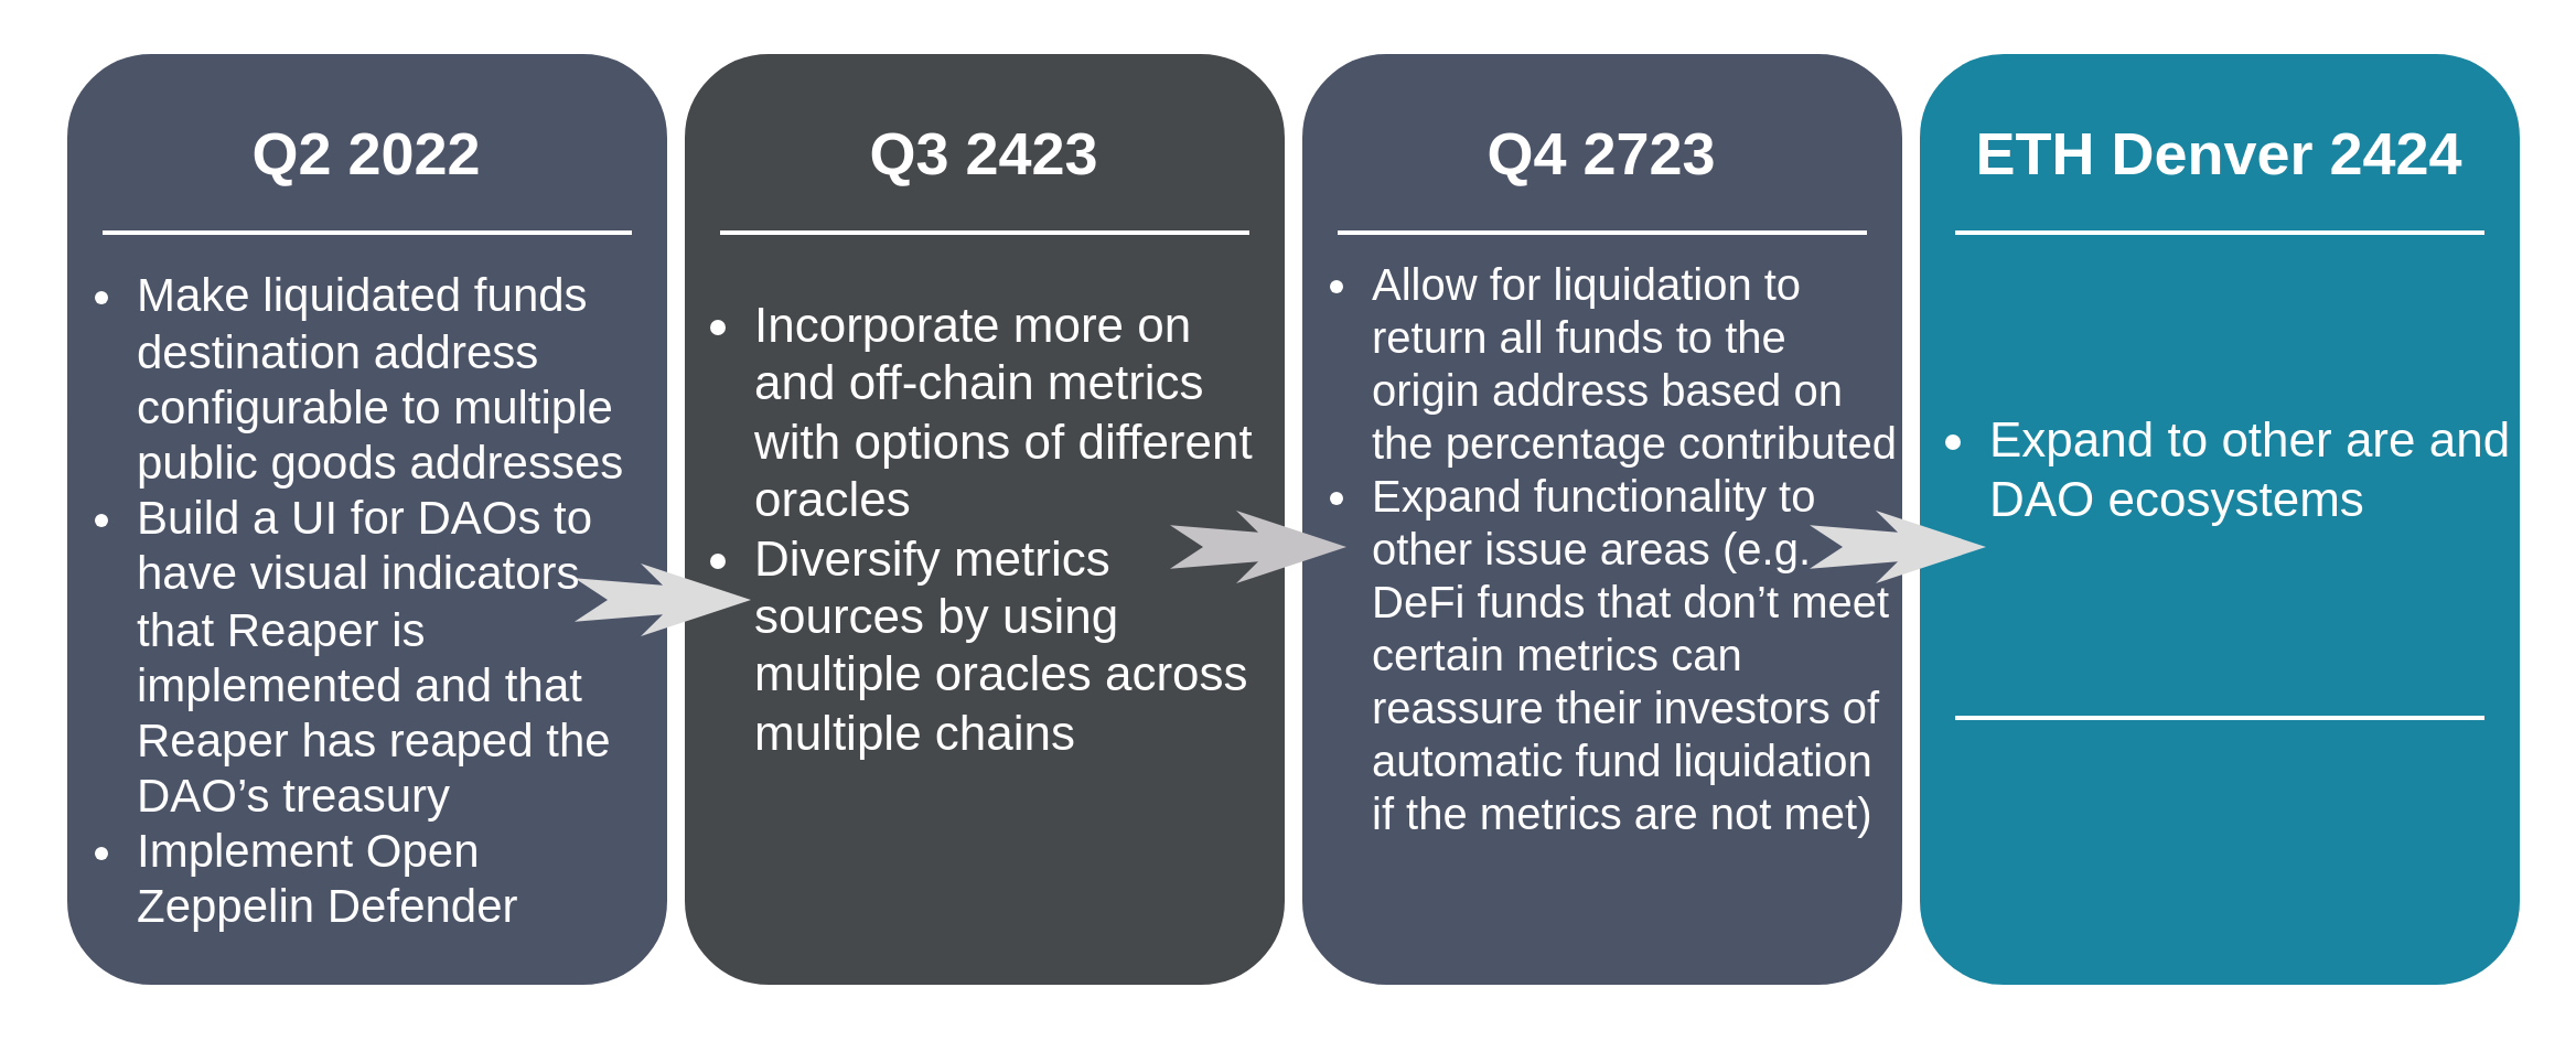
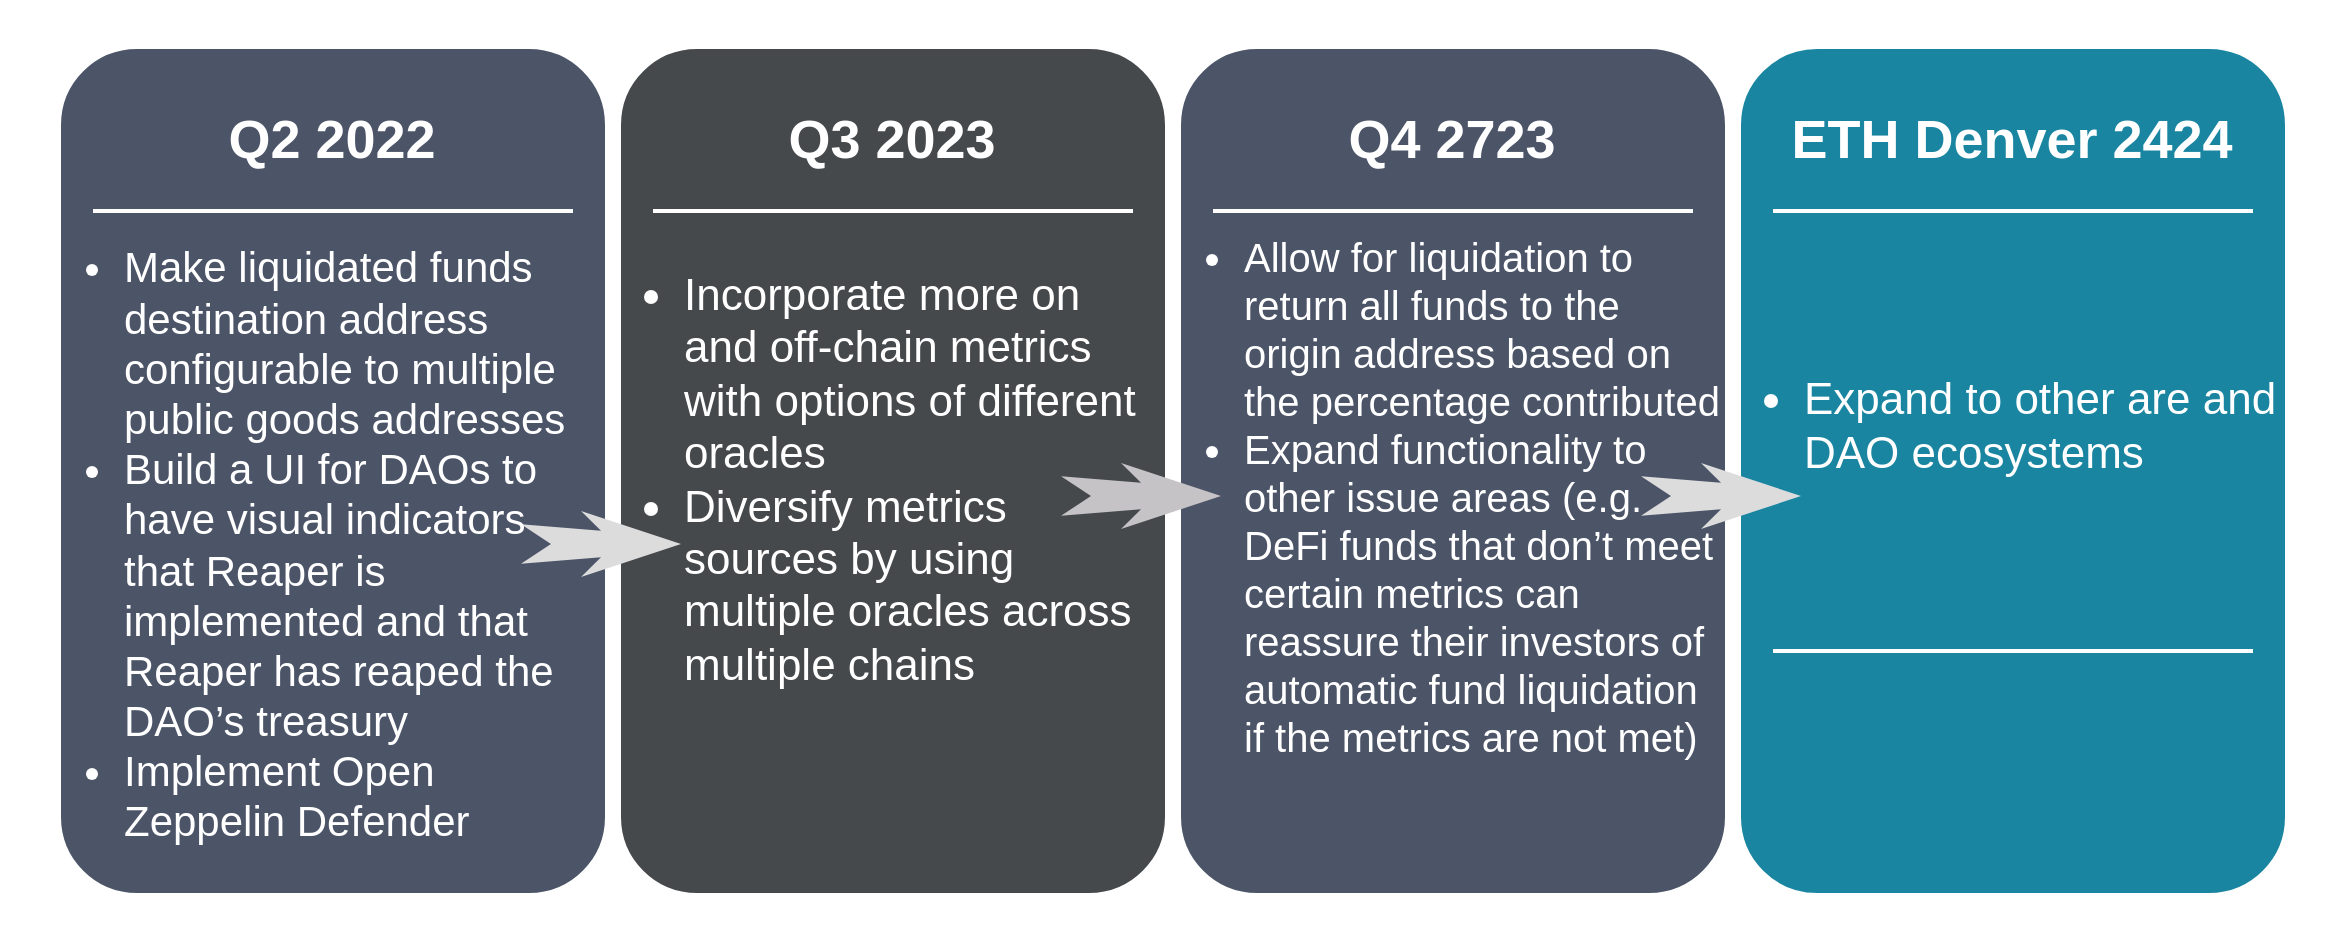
  <mxCell id="0" />
  <mxCell id="1" parent="0" />
  <mxCell id="2" value="" style="whiteSpace=wrap;html=1;rounded=1;shadow=0;strokeWidth=8;fontSize=20;align=center;fillColor=#4C5468;strokeColor=#FFFFFF;fontColor=#ffffff;" vertex="1" parent="1"><mxGeometry x="26" y="20" width="280" height="430" as="geometry" /></mxCell>
  <mxCell id="3" value="Q2 2022" style="text;html=1;strokeColor=none;fillColor=none;align=center;verticalAlign=middle;whiteSpace=wrap;rounded=0;shadow=0;fontSize=27;fontColor=#FFFFFF;fontStyle=1" vertex="1" parent="1"><mxGeometry x="26" y="40" width="280" height="60" as="geometry" /></mxCell>
  <mxCell id="4" value="" style="line;strokeWidth=2;html=1;rounded=0;shadow=0;fontSize=27;align=center;fillColor=none;strokeColor=#FFFFFF;" vertex="1" parent="1"><mxGeometry x="46" y="100" width="240" height="10" as="geometry" /></mxCell>
  <mxCell id="5" value="" style="whiteSpace=wrap;html=1;rounded=1;shadow=0;strokeWidth=8;fontSize=20;align=center;fillColor=#46494C;strokeColor=#FFFFFF;fontColor=#ffffff;" vertex="1" parent="1"><mxGeometry x="306" y="20" width="280" height="430" as="geometry" /></mxCell>
- <mxCell id="6" value="Q3 2423" style="text;html=1;strokeColor=none;fillColor=none;align=center;verticalAlign=middle;whiteSpace=wrap;rounded=0;shadow=0;fontSize=27;fontColor=#FFFFFF;fontStyle=1" vertex="1" parent="1"><mxGeometry x="306" y="40" width="280" height="60" as="geometry" /></mxCell>
+ <mxCell id="6" value="Q3 2023" style="text;html=1;strokeColor=none;fillColor=none;align=center;verticalAlign=middle;whiteSpace=wrap;rounded=0;shadow=0;fontSize=27;fontColor=#FFFFFF;fontStyle=1" vertex="1" parent="1"><mxGeometry x="306" y="40" width="280" height="60" as="geometry" /></mxCell>
  <mxCell id="7" value="" style="line;strokeWidth=2;html=1;rounded=0;shadow=0;fontSize=27;align=center;fillColor=none;strokeColor=#FFFFFF;" vertex="1" parent="1"><mxGeometry x="326" y="100" width="240" height="10" as="geometry" /></mxCell>
  <mxCell id="8" value="" style="whiteSpace=wrap;html=1;rounded=1;shadow=0;strokeWidth=8;fontSize=20;align=center;fillColor=#4C5468;strokeColor=#FFFFFF;fontColor=#ffffff;" vertex="1" parent="1"><mxGeometry x="586" y="20" width="280" height="430" as="geometry" /></mxCell>
  <mxCell id="9" value="Q4 2723" style="text;html=1;strokeColor=none;fillColor=none;align=center;verticalAlign=middle;whiteSpace=wrap;rounded=0;shadow=0;fontSize=27;fontColor=#FFFFFF;fontStyle=1" vertex="1" parent="1"><mxGeometry x="586" y="40" width="280" height="60" as="geometry" /></mxCell>
  <mxCell id="10" value="" style="line;strokeWidth=2;html=1;rounded=0;shadow=0;fontSize=27;align=center;fillColor=none;strokeColor=#FFFFFF;" vertex="1" parent="1"><mxGeometry x="606" y="100" width="240" height="10" as="geometry" /></mxCell>
  <mxCell id="11" value="" style="whiteSpace=wrap;html=1;rounded=1;shadow=0;strokeWidth=8;fontSize=20;align=center;fillColor=#1985A1;strokeColor=#FFFFFF;fontColor=#ffffff;" vertex="1" parent="1"><mxGeometry x="866" y="20" width="280" height="430" as="geometry" /></mxCell>
  <mxCell id="12" value="ETH Denver 2424" style="text;html=1;strokeColor=none;fillColor=none;align=center;verticalAlign=middle;whiteSpace=wrap;rounded=0;shadow=0;fontSize=27;fontColor=#FFFFFF;fontStyle=1" vertex="1" parent="1"><mxGeometry x="866" y="40" width="280" height="60" as="geometry" /></mxCell>
  <mxCell id="13" value="" style="line;strokeWidth=2;html=1;rounded=0;shadow=0;fontSize=27;align=center;fillColor=none;strokeColor=#FFFFFF;" vertex="1" parent="1"><mxGeometry x="886" y="100" width="240" height="10" as="geometry" /></mxCell>
  <mxCell id="14" value="" style="line;strokeWidth=2;html=1;rounded=0;shadow=0;fontSize=27;align=center;fillColor=none;strokeColor=#FFFFFF;" vertex="1" parent="1"><mxGeometry x="886" y="320" width="240" height="10" as="geometry" /></mxCell>
  <mxCell id="15" value="" style="html=1;shadow=0;dashed=0;align=center;verticalAlign=middle;shape=mxgraph.arrows2.stylisedArrow;dy=0.6;dx=40;notch=15;feather=0.4;rounded=0;strokeWidth=1;fontSize=27;strokeColor=none;fillColor=#DCDCDD;" vertex="1" parent="1"><mxGeometry x="260" y="255" width="80" height="33" as="geometry" /></mxCell>
  <mxCell id="16" value="&lt;ul style=&quot;font-size: 21px;&quot;&gt;&lt;li&gt;&lt;font style=&quot;font-size: 21px;&quot;&gt;Make liquidated funds destination address configurable to multiple public goods addresses&lt;/font&gt;&lt;/li&gt;&lt;li&gt;Build a UI for DAOs to have visual indicators that Reaper is implemented and that Reaper has reaped the DAO’s treasury&lt;br&gt;&lt;/li&gt;&lt;li&gt;Implement Open Zeppelin Defender&lt;/li&gt;&lt;/ul&gt;" style="text;html=1;strokeColor=none;fillColor=none;align=left;verticalAlign=middle;whiteSpace=wrap;rounded=0;shadow=0;fontSize=14;fontColor=#FFFFFF;" vertex="1" parent="1"><mxGeometry x="20" y="96.5" width="280" height="350" as="geometry" /></mxCell>
  <mxCell id="17" value="&lt;ul style=&quot;font-size: 22px;&quot;&gt;&lt;li style=&quot;&quot;&gt;&lt;span style=&quot;background-color: initial;&quot;&gt;Incorporate more on and off-chain metrics with options of different oracles&lt;/span&gt;&lt;br&gt;&lt;/li&gt;&lt;li style=&quot;&quot;&gt;&lt;span style=&quot;&quot;&gt;Diversify metrics sources by using multiple oracles across multiple chains&lt;/span&gt;&lt;/li&gt;&lt;/ul&gt;" style="text;html=1;strokeColor=none;fillColor=none;align=left;verticalAlign=middle;whiteSpace=wrap;rounded=0;shadow=0;fontSize=14;fontColor=#FFFFFF;" vertex="1" parent="1"><mxGeometry x="300" y="162" width="280" height="155" as="geometry" /></mxCell>
  <mxCell id="18" value="&lt;ul style=&quot;font-size: 20px;&quot;&gt;&lt;li style=&quot;&quot;&gt;&lt;span style=&quot;background-color: initial;&quot;&gt;Allow for liquidation to return all funds to the origin address based on the percentage contributed&lt;/span&gt;&lt;br&gt;&lt;/li&gt;&lt;li style=&quot;&quot;&gt;&lt;span style=&quot;&quot;&gt;Expand functionality to other issue areas (e.g. DeFi funds that don’t meet certain metrics can reassure their investors of automatic fund liquidation if the metrics are not met)&amp;nbsp;&lt;/span&gt;&lt;/li&gt;&lt;/ul&gt;" style="text;html=1;strokeColor=none;fillColor=none;align=left;verticalAlign=middle;whiteSpace=wrap;rounded=0;shadow=0;fontSize=14;fontColor=#FFFFFF;" vertex="1" parent="1"><mxGeometry x="580" y="87.5" width="280" height="320" as="geometry" /></mxCell>
  <mxCell id="19" value="" style="html=1;shadow=0;dashed=0;align=center;verticalAlign=middle;shape=mxgraph.arrows2.stylisedArrow;dy=0.6;dx=40;notch=15;feather=0.4;rounded=0;strokeWidth=1;fontSize=27;strokeColor=none;fillColor=#C5C3C6;" vertex="1" parent="1"><mxGeometry x="530" y="231" width="80" height="33" as="geometry" /></mxCell>
  <mxCell id="20" value="" style="html=1;shadow=0;dashed=0;align=center;verticalAlign=middle;shape=mxgraph.arrows2.stylisedArrow;dy=0.6;dx=40;notch=15;feather=0.4;rounded=0;strokeWidth=1;fontSize=27;strokeColor=none;fillColor=#DCDCDD;" vertex="1" parent="1"><mxGeometry x="820" y="231" width="80" height="33" as="geometry" /></mxCell>
  <mxCell id="21" value="&lt;div&gt;&lt;span style=&quot;font-size: 22px;&quot;&gt;&lt;br&gt;&lt;/span&gt;&lt;/div&gt;&lt;ul style=&quot;&quot;&gt;&lt;li style=&quot;font-size: 22px;&quot;&gt;Expand to other are and DAO ecosystems&lt;/li&gt;&lt;/ul&gt;" style="text;html=1;strokeColor=none;fillColor=none;align=left;verticalAlign=middle;whiteSpace=wrap;rounded=0;shadow=0;fontSize=14;fontColor=#FFFFFF;" vertex="1" parent="1"><mxGeometry x="860" y="65" width="280" height="270" as="geometry" /></mxCell>
